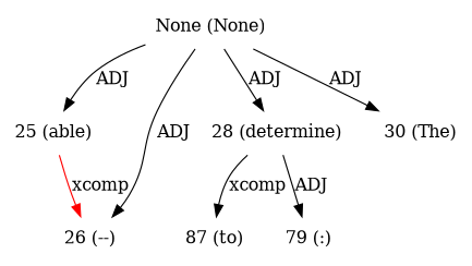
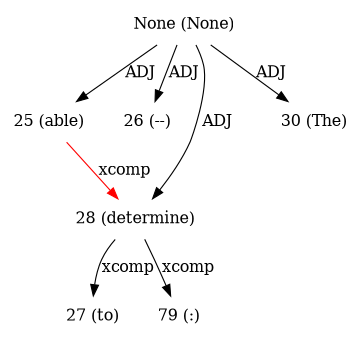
  digraph {
    node [shape=plaintext]
    edge [dir=forward]
    n1 [label="None (None)"]
    n2 [label="25 (able)"]
    n3 [label="26 (--)"]
    n4 [label="28 (determine)"]
    n5 [label="30 (The)"]
-   n6 [label="87 (to)"]
+   n6 [label="27 (to)"]
    n7 [label="79 (:)"]
    n1 -> n2 [label=ADJ]
    n1 -> n3 [label=ADJ]
    n1 -> n4 [label=ADJ]
    n1 -> n5 [label=ADJ]
-   n2 -> n3 [color=red label=xcomp]
+   n2 -> n4 [color=red label=xcomp]
    n4 -> n6 [label=xcomp]
-   n4 -> n7 [label=ADJ]
+   n4 -> n7 [label=xcomp]
  }
